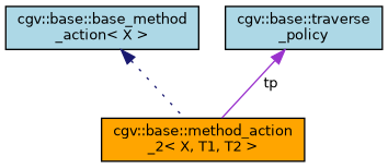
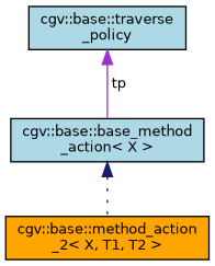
  digraph {
    node [color=black fillcolor=lightblue fontname=Helvetica fontsize=10 shape=record style=filled]
    edge [dir=back fontname=Helvetica fontsize=10 labelfontname=Helvetica labelfontsize=10]
    n1 [fillcolor=orange fontcolor=black height=0.2 label="cgv::base::method_action\l_2\< X, T1, T2 \>" width=0.4]
    n2 [height=0.2 label="cgv::base::base_method\l_action\< X \>" width=0.4]
    n3 [height=0.2 label="cgv::base::traverse\l_policy" width=0.4]
    n2 -> n1 [color=midnightblue style=dotted]
-   n3 -> n1 [color=darkorchid3 label=" tp" style=solid]
+   n3 -> n2 [color=darkorchid3 label=" tp" style=solid]
  }
